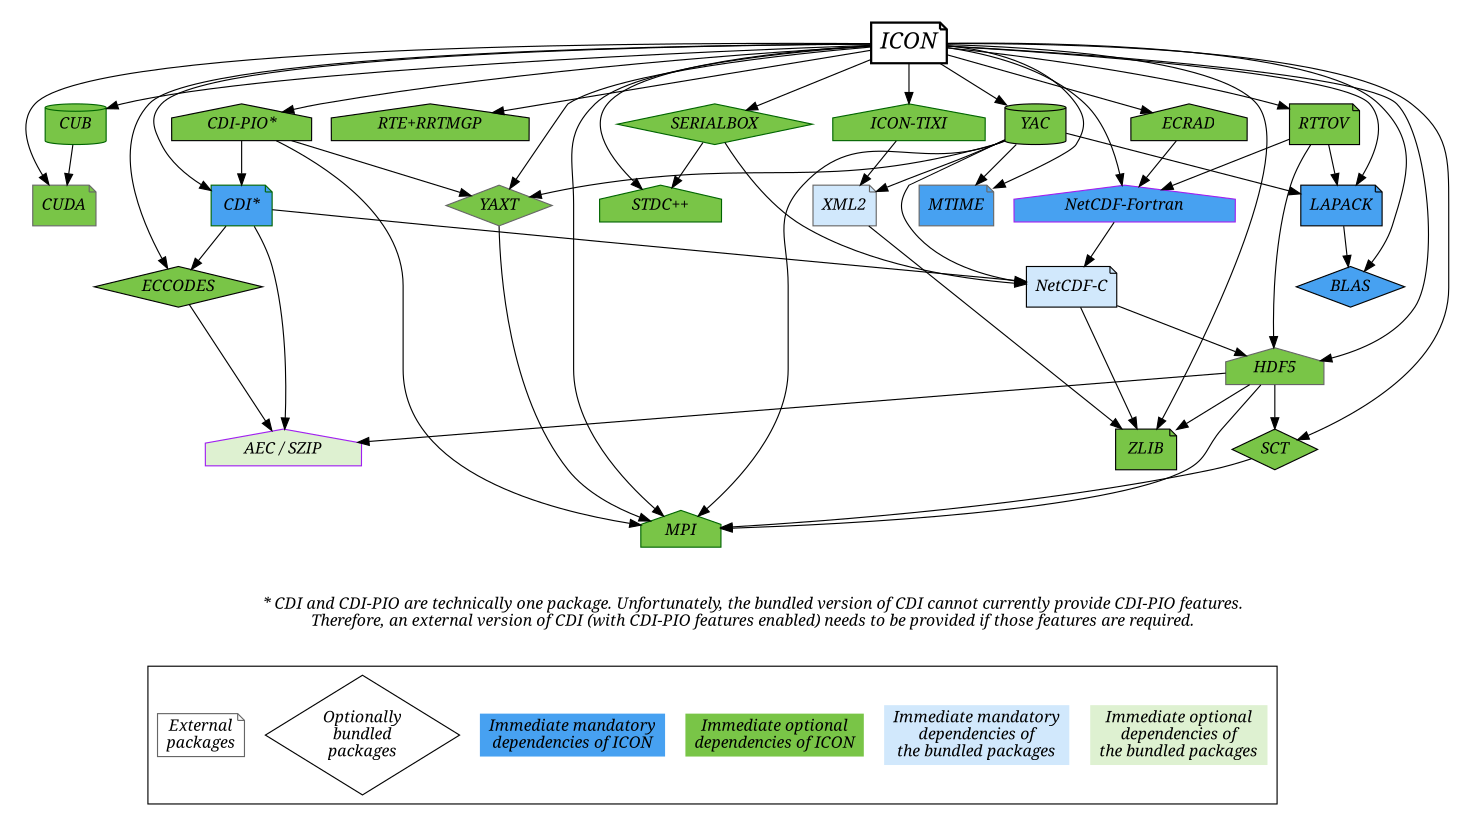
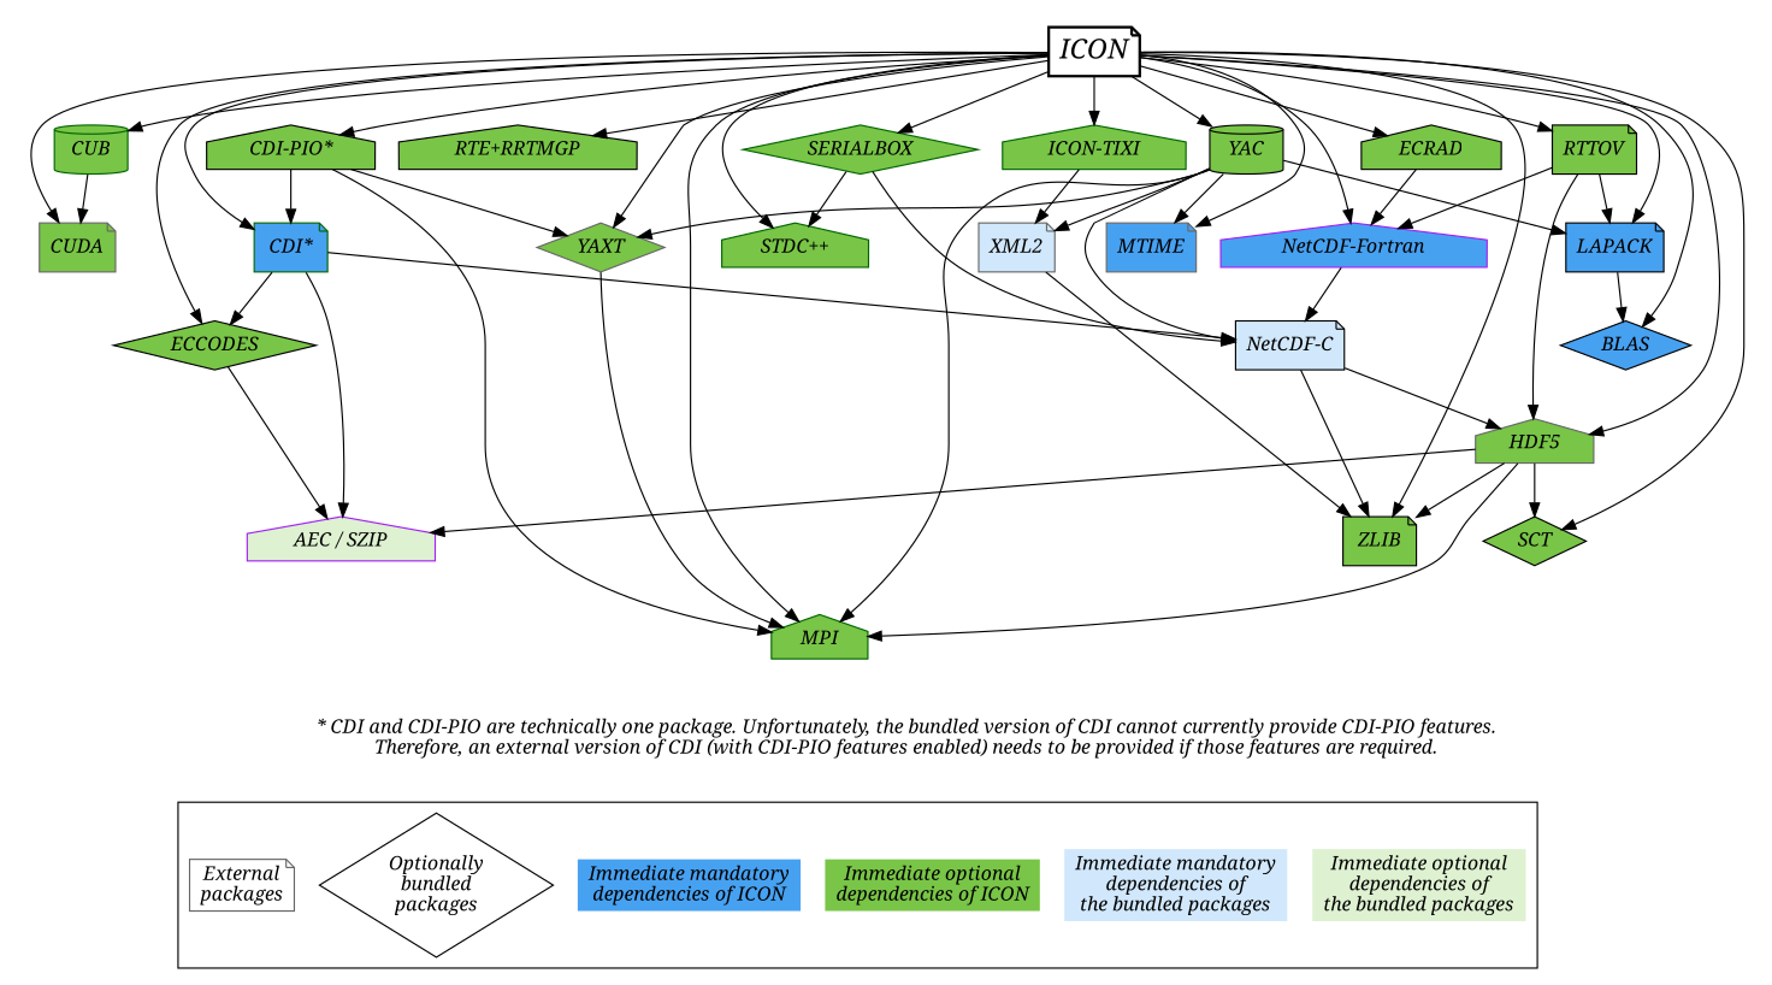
  digraph {
    node [color=black fillcolor="#79C547" fontname=italic shape=note style=filled]
    n1 [color=purple fillcolor=white label="* CDI and CDI-PIO are technically one package. Unfortunately, the bundled version of CDI cannot currently provide CDI-PIO features.\lTherefore, an external version of CDI (with CDI-PIO features enabled) needs to be provided if those features are required." shape=plaintext]
    ICON [fillcolor=white fontsize=20 penwidth=2.0]
    "STDC++" [color=darkgreen shape=house]
    CUDA [color=gray40]
    CUB [color=darkgreen shape=cylinder]
    MPI [color=darkgreen shape=house]
    "NetCDF-Fortran" [color=purple fillcolor="#47A1F1" shape=house]
    "RTE+RRTMGP" [shape=house]
    ECRAD [shape=house]
    RTTOV
    SCT [shape=diamond]
    YAXT [color=gray40 shape=diamond]
    "CDI*" [color=darkgreen fillcolor="#47A1F1"]
    "CDI-PIO*" [shape=house]
    SERIALBOX [color=darkgreen shape=diamond]
    MTIME [color=gray40 fillcolor="#47A1F1"]
    BLAS [fillcolor="#47A1F1" shape=diamond]
    LAPACK [fillcolor="#47A1F1"]
    YAC [shape=cylinder]
    "ICON-TIXI" [color=darkgreen shape=house]
    ECCODES [shape=diamond]
    HDF5 [color=gray40 shape=house]
    ZLIB
    "NetCDF-C" [fillcolor="#D1E8FC"]
    "AEC / SZIP" [color=purple fillcolor="#DEF1D1" shape=house]
    XML2 [color=gray40 fillcolor="#D1E8FC"]
    n27 [color=gray40 fillcolor=white label="External\npackages"]
    n28 [fillcolor=white label="Optionally\nbundled\npackages" shape=diamond]
    n29 [color=gray40 fillcolor="#47A1F1" label="Immediate mandatory\ndependencies of ICON" shape=plaintext]
    n30 [color=gray40 label="Immediate optional\ndependencies of ICON" shape=plaintext]
    n31 [color=gray40 fillcolor="#D1E8FC" label="Immediate mandatory\ndependencies of\nthe bundled packages" shape=plaintext]
    n32 [color=darkgreen fillcolor="#DEF1D1" label="Immediate optional\ndependencies of\nthe bundled packages" shape=plaintext]
    subgraph cluster_1 {
      peripheries=0
      ICON
      "STDC++"
      CUDA
      CUB
      MPI
      "NetCDF-Fortran"
      "RTE+RRTMGP"
      ECRAD
      RTTOV
      SCT
      YAXT
      "CDI*"
      "CDI-PIO*"
      SERIALBOX
      MTIME
      BLAS
      LAPACK
      YAC
      "ICON-TIXI"
      ECCODES
      HDF5
      ZLIB
      "NetCDF-C"
      "AEC / SZIP"
      XML2
      subgraph sub_2 {
        peripheries=0
        rank=sink
        n1
      }
    }
    subgraph cluster_3 {
      subgraph sub_4 {
        rank=same
        n27
        n28
        n29
        n30
        n31
        n32
      }
    }
    n1 -> n30 [headport=nw style=invis]
    ICON -> "STDC++"
    ICON -> CUDA
    ICON -> CUB
    ICON -> MPI
    ICON -> "NetCDF-Fortran"
    ICON -> "RTE+RRTMGP"
    ICON -> ECRAD
    ICON -> RTTOV
    ICON -> SCT
    ICON -> YAXT
    ICON -> "CDI*"
    ICON -> "CDI-PIO*"
    ICON -> SERIALBOX
    ICON -> MTIME
    ICON -> BLAS
    ICON -> LAPACK
    ICON -> YAC
    ICON -> "ICON-TIXI"
    ICON -> ECCODES
    ICON -> HDF5
    ICON -> ZLIB
    CUB -> CUDA
    "NetCDF-Fortran" -> "NetCDF-C"
    ECRAD -> "NetCDF-Fortran"
    RTTOV -> "NetCDF-Fortran"
    RTTOV -> LAPACK
    RTTOV -> HDF5
-   SCT -> MPI
    YAXT -> MPI
    "CDI*" -> ECCODES
    "CDI*" -> "NetCDF-C"
    "CDI*" -> "AEC / SZIP"
    "CDI-PIO*" -> MPI
    "CDI-PIO*" -> YAXT
    "CDI-PIO*" -> "CDI*"
    SERIALBOX -> "STDC++"
    SERIALBOX -> "NetCDF-C"
    LAPACK -> BLAS
    YAC -> MPI
    YAC -> YAXT
    YAC -> MTIME
    YAC -> LAPACK
    YAC -> "NetCDF-C"
    YAC -> XML2
    "ICON-TIXI" -> XML2
    ECCODES -> "AEC / SZIP"
    HDF5 -> MPI
    HDF5 -> SCT
    HDF5 -> ZLIB
    HDF5 -> "AEC / SZIP"
    "NetCDF-C" -> HDF5
    "NetCDF-C" -> ZLIB
    XML2 -> ZLIB
    n27 -> n28 [style=invis]
    n28 -> n29 [style=invis]
    n29 -> n30 [style=invis]
    n30 -> n31 [style=invis]
    n31 -> n32 [style=invis]
  }
